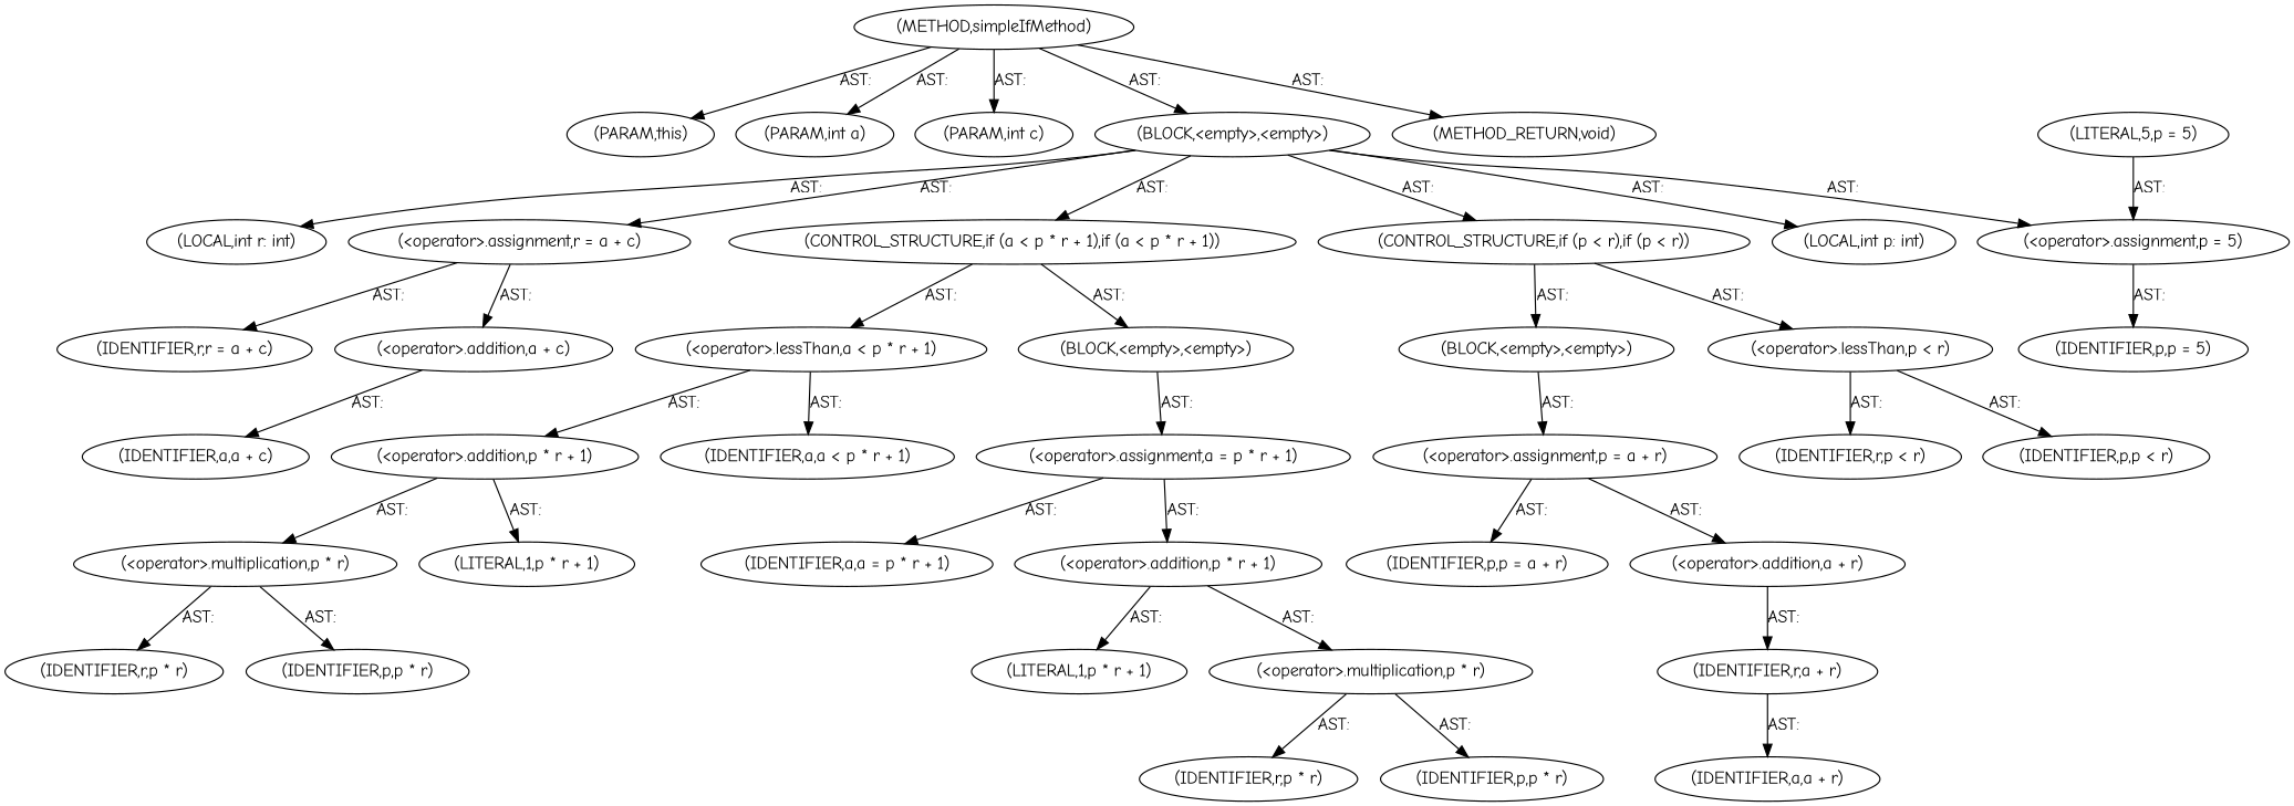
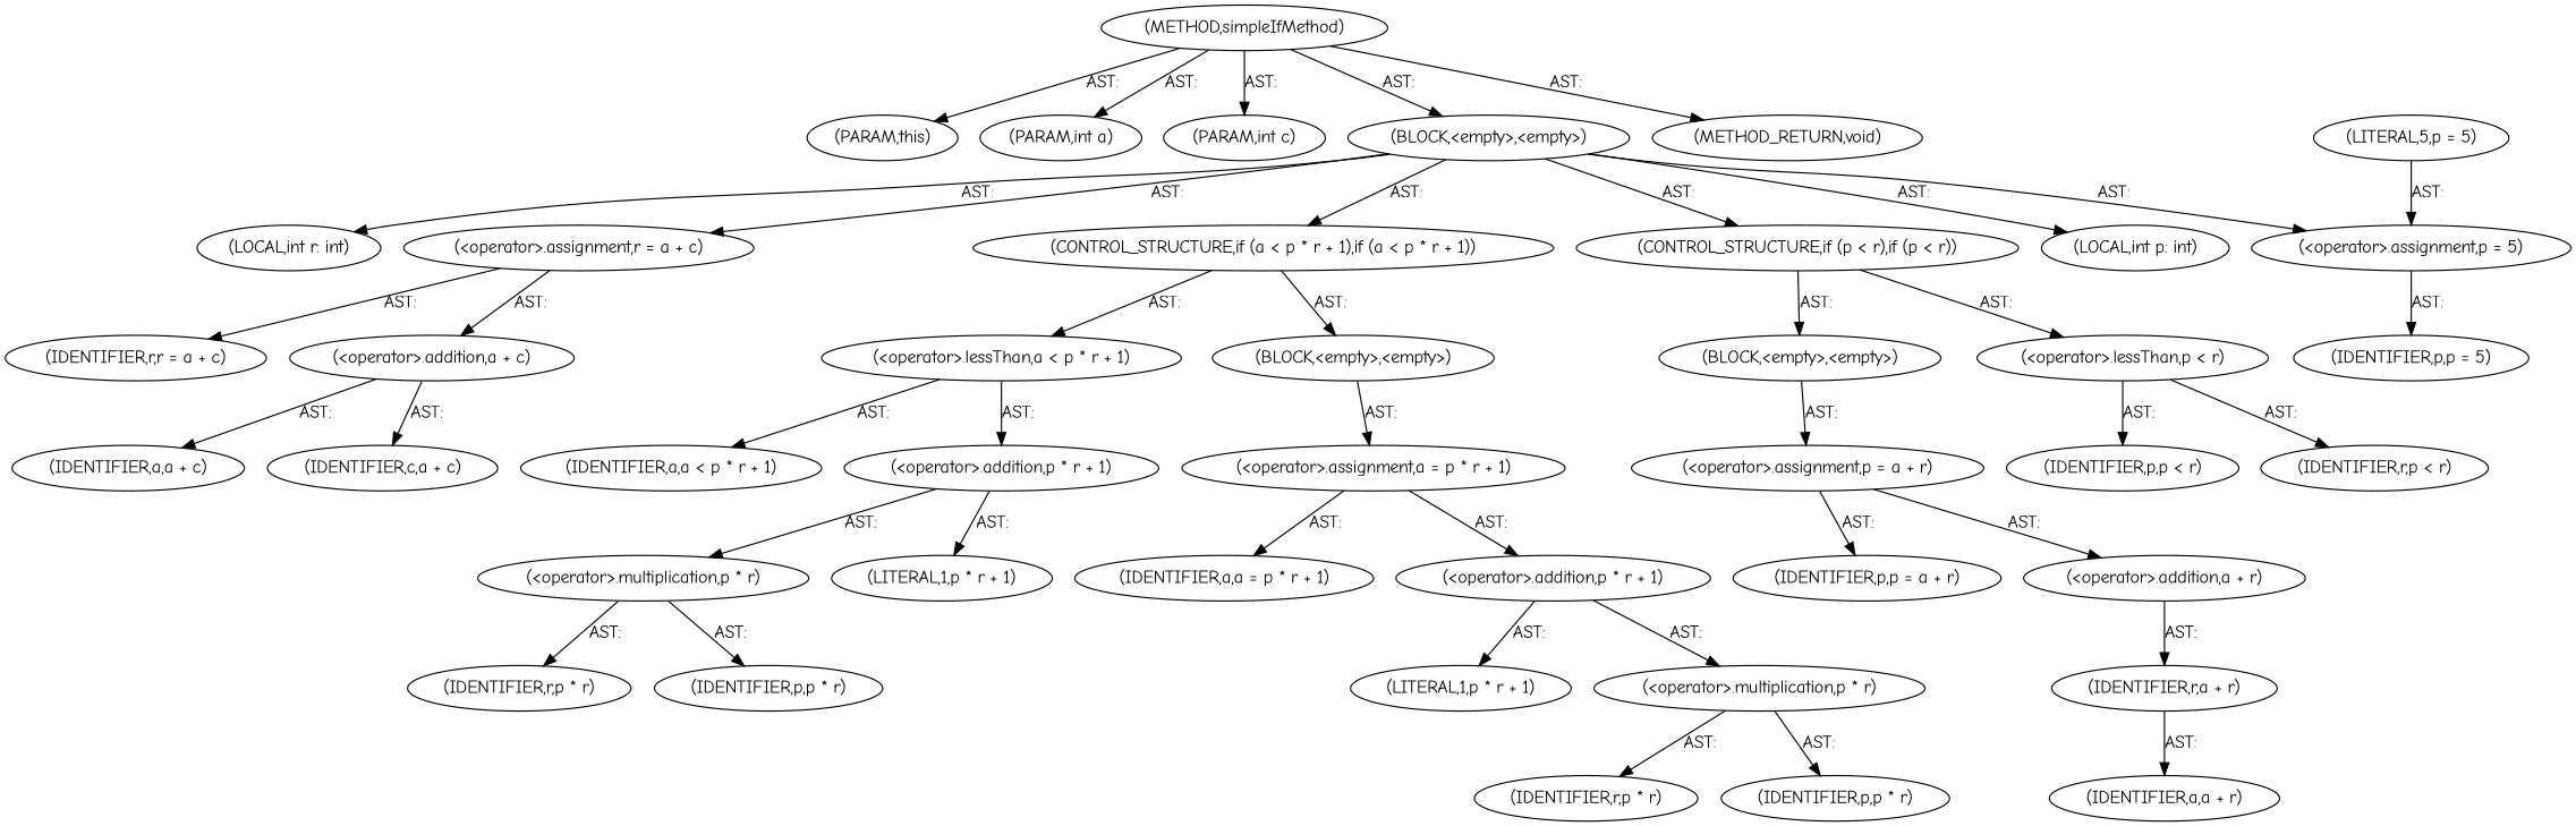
  digraph {
    fontname="Comic Neue"
    node [fontname="Comic Neue"]
    edge [fontname="Comic Neue"]
    n1 [label="(METHOD,simpleIfMethod)"]
    n2 [label="(PARAM,this)"]
    n3 [label="(PARAM,int a)"]
    n4 [label="(PARAM,int c)"]
    n5 [label="(BLOCK,<empty>,<empty>)"]
    n6 [label="(METHOD_RETURN,void)"]
    n7 [label="(LOCAL,int p: int)"]
    n8 [label="(<operator>.assignment,p = 5)"]
    n9 [label="(LOCAL,int r: int)"]
    n10 [label="(<operator>.assignment,r = a + c)"]
    n11 [label="(CONTROL_STRUCTURE,if (a < p * r + 1),if (a < p * r + 1))"]
    n12 [label="(CONTROL_STRUCTURE,if (p < r),if (p < r))"]
    n13 [label="(IDENTIFIER,p,p = 5)"]
    n14 [label="(IDENTIFIER,r,r = a + c)"]
    n15 [label="(<operator>.addition,a + c)"]
    n16 [label="(<operator>.lessThan,a < p * r + 1)"]
    n17 [label="(BLOCK,<empty>,<empty>)"]
    n18 [label="(<operator>.lessThan,p < r)"]
    n19 [label="(BLOCK,<empty>,<empty>)"]
    n20 [label="(LITERAL,5,p = 5)"]
    n21 [label="(IDENTIFIER,a,a + c)"]
+   n22 [label="(IDENTIFIER,c,a + c)"]
    n23 [label="(IDENTIFIER,a,a < p * r + 1)"]
    n24 [label="(<operator>.addition,p * r + 1)"]
    n25 [label="(<operator>.assignment,a = p * r + 1)"]
    n26 [label="(<operator>.multiplication,p * r)"]
    n27 [label="(LITERAL,1,p * r + 1)"]
    n28 [label="(IDENTIFIER,p,p * r)"]
    n29 [label="(IDENTIFIER,r,p * r)"]
    n30 [label="(IDENTIFIER,a,a = p * r + 1)"]
    n31 [label="(<operator>.addition,p * r + 1)"]
    n32 [label="(<operator>.multiplication,p * r)"]
    n33 [label="(LITERAL,1,p * r + 1)"]
    n34 [label="(IDENTIFIER,p,p * r)"]
    n35 [label="(IDENTIFIER,r,p * r)"]
    n36 [label="(IDENTIFIER,p,p < r)"]
    n37 [label="(IDENTIFIER,r,p < r)"]
    n38 [label="(<operator>.assignment,p = a + r)"]
    n39 [label="(IDENTIFIER,p,p = a + r)"]
    n40 [label="(<operator>.addition,a + r)"]
    n41 [label="(IDENTIFIER,r,a + r)"]
    n42 [label="(IDENTIFIER,a,a + r)"]
    n1 -> n2 [label="AST: "]
    n1 -> n3 [label="AST: "]
    n1 -> n4 [label="AST: "]
    n1 -> n5 [label="AST: "]
    n1 -> n6 [label="AST: "]
    n5 -> n7 [label="AST: "]
    n5 -> n8 [label="AST: "]
    n5 -> n9 [label="AST: "]
    n5 -> n10 [label="AST: "]
    n5 -> n11 [label="AST: "]
    n5 -> n12 [label="AST: "]
    n8 -> n13 [label="AST: "]
    n10 -> n14 [label="AST: "]
    n10 -> n15 [label="AST: "]
    n11 -> n16 [label="AST: "]
    n11 -> n17 [label="AST: "]
    n12 -> n18 [label="AST: "]
    n12 -> n19 [label="AST: "]
    n15 -> n21 [label="AST: "]
+   n15 -> n22 [label="AST: "]
    n16 -> n23 [label="AST: "]
    n16 -> n24 [label="AST: "]
    n17 -> n25 [label="AST: "]
    n18 -> n36 [label="AST: "]
    n18 -> n37 [label="AST: "]
    n19 -> n38 [label="AST: "]
    n20 -> n8 [label="AST: "]
    n24 -> n26 [label="AST: "]
    n24 -> n27 [label="AST: "]
    n25 -> n30 [label="AST: "]
    n25 -> n31 [label="AST: "]
    n26 -> n28 [label="AST: "]
    n26 -> n29 [label="AST: "]
    n31 -> n32 [label="AST: "]
    n31 -> n33 [label="AST: "]
    n32 -> n34 [label="AST: "]
    n32 -> n35 [label="AST: "]
    n38 -> n39 [label="AST: "]
    n38 -> n40 [label="AST: "]
    n40 -> n41 [label="AST: "]
    n41 -> n42 [label="AST: "]
  }
